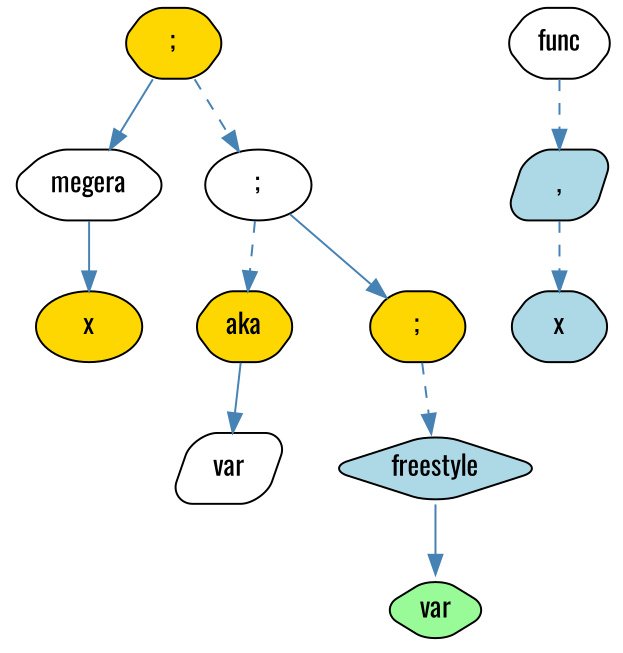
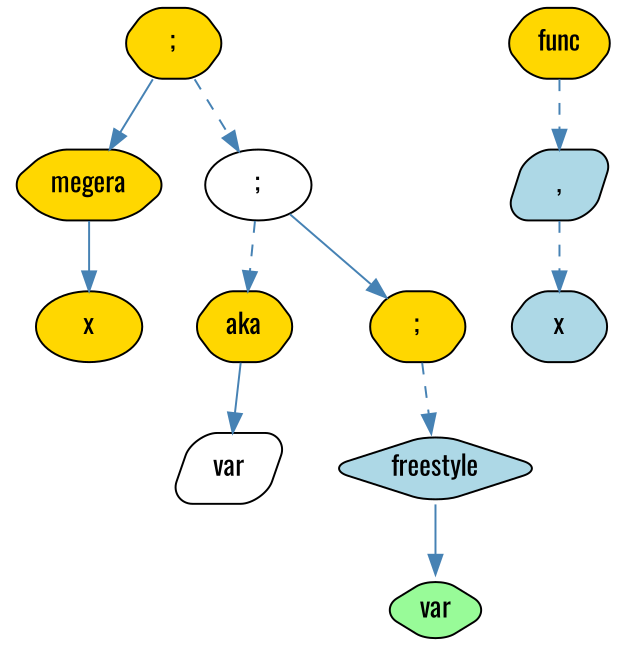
  digraph {
    fontname=Oswald
    node [color=black fillcolor=gold fontcolor=black fontname=Oswald shape=hexagon style="rounded, filled,filled" weight=1]
    edge [color="#4682B4" fontname=Oswald style=solid weight=1]
    n1 [label=";"]
-   n2 [fillcolor=white label=megera]
+   n2 [label=megera]
    n3 [fillcolor=white label=";" shape=ellipse]
    n4 [label=x shape=ellipse]
    n5 [label=aka]
    n6 [label=";"]
    n7 [fillcolor=white label=var shape=parallelogram]
    n8 [fillcolor=lightblue label=freestyle shape=diamond]
-   n9 [fillcolor=white label=func]
+   n9 [label=func]
    n10 [fillcolor=lightblue label="," shape=parallelogram]
    n11 [fillcolor=lightblue label=x]
    n12 [fillcolor=palegreen label=var shape=diamond]
    n1 -> n2
    n1 -> n3 [style=dashed]
    n2 -> n4
    n3 -> n5 [style=dashed]
    n3 -> n6
    n5 -> n7
    n6 -> n8 [style=dashed]
    n8 -> n12
    n9 -> n10 [style=dashed]
    n10 -> n11 [style=dashed]
  }
